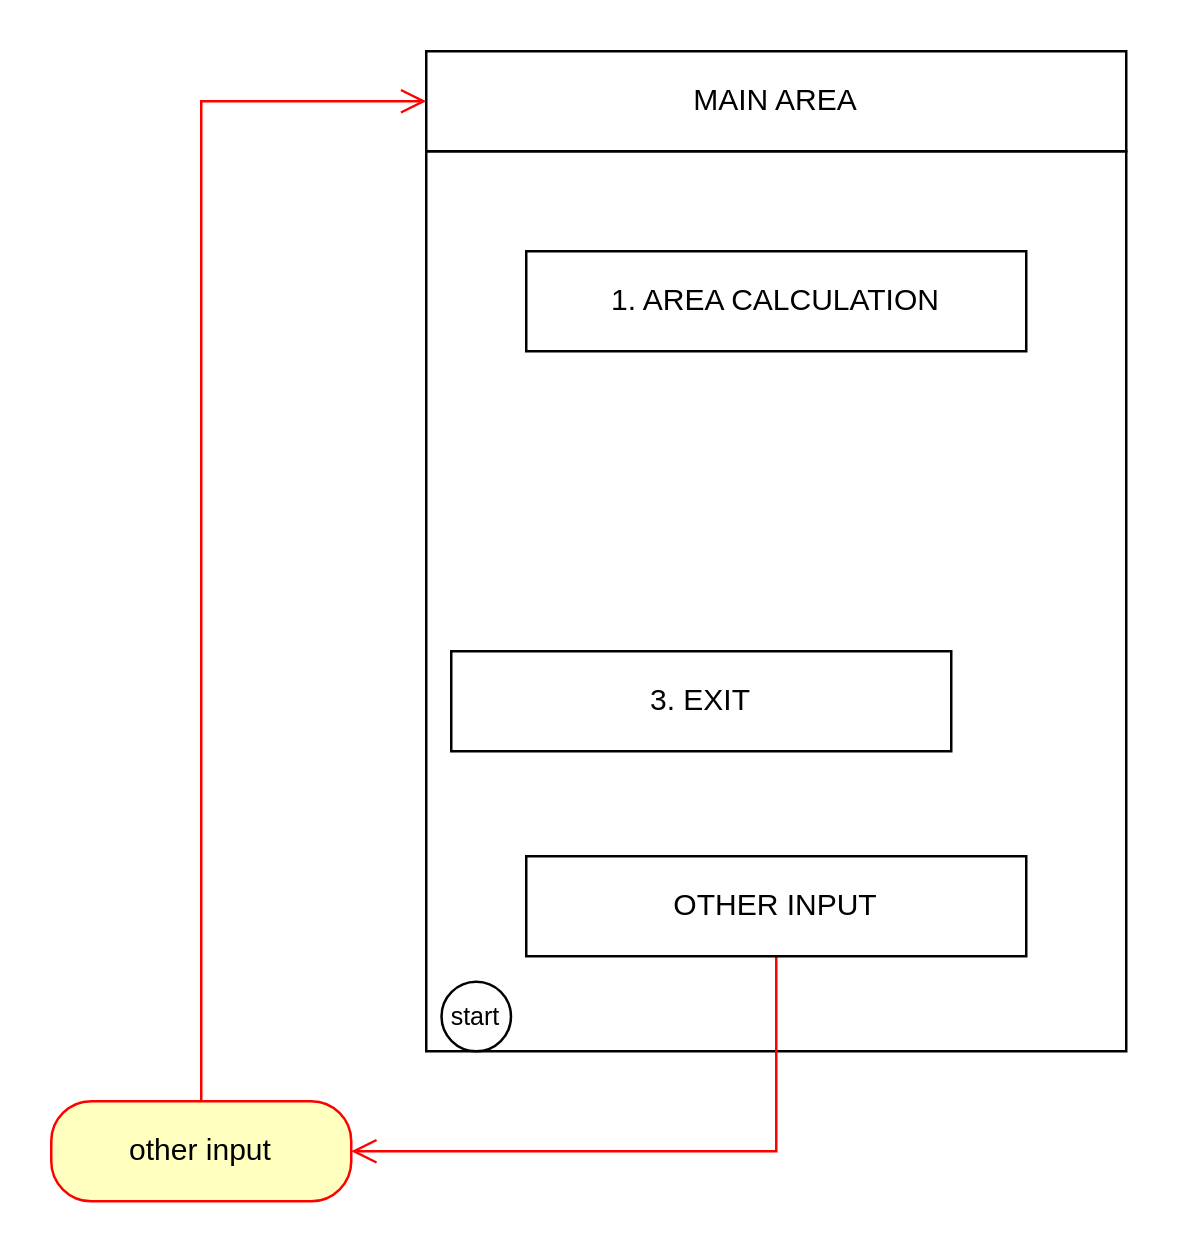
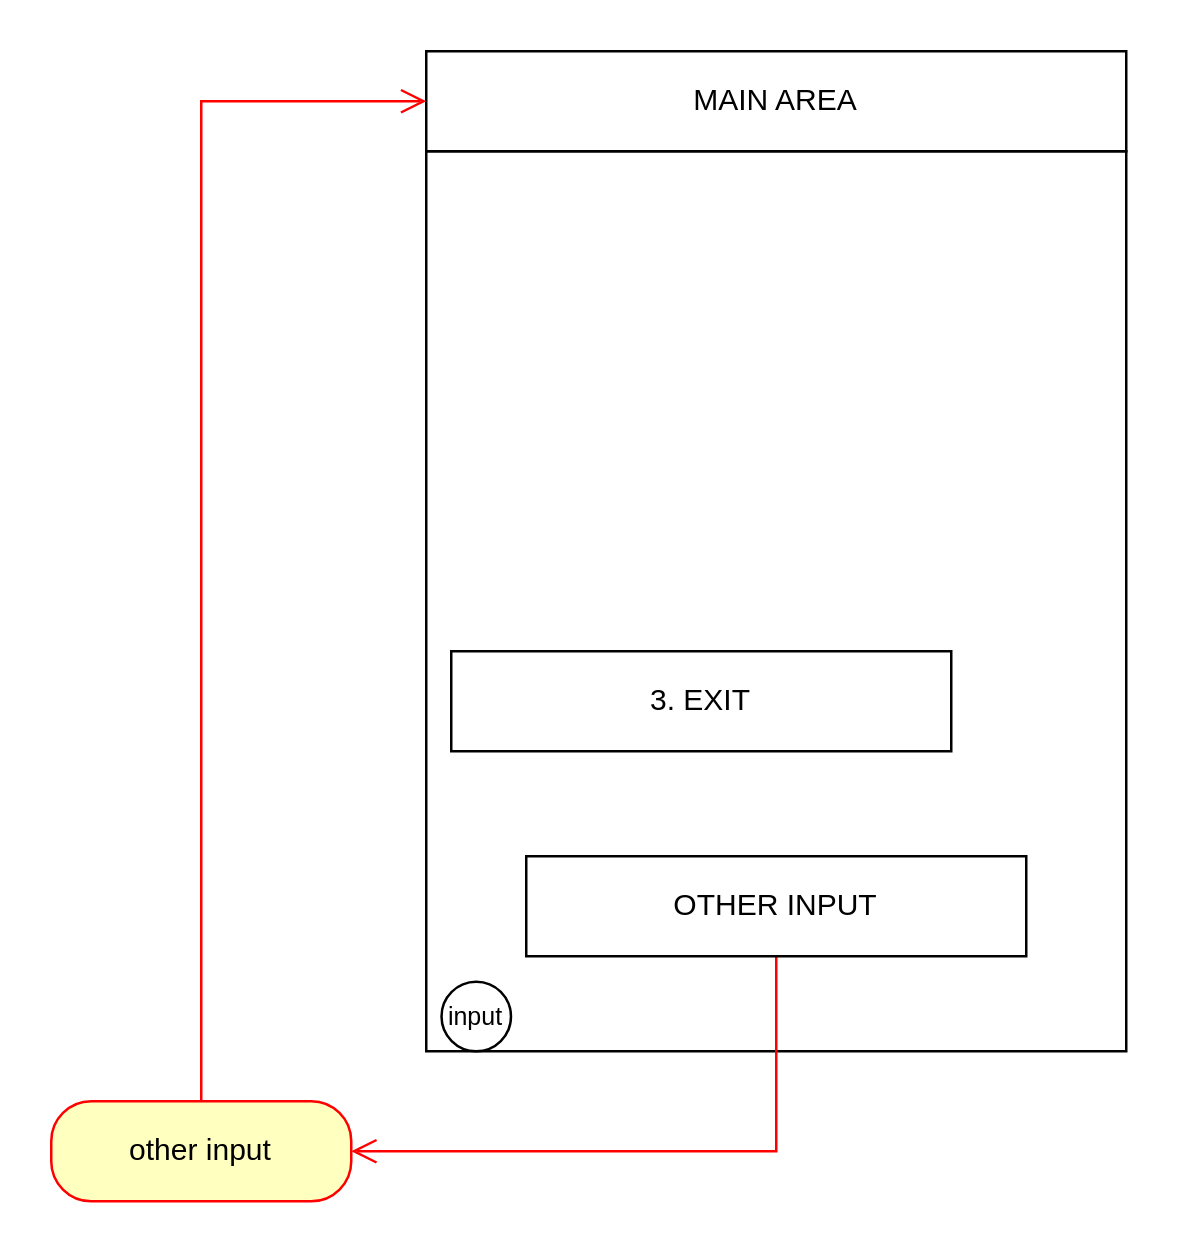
  <mxCell id="0" />
  <mxCell id="1" parent="0" />
  <mxCell id="2" value="" style="rounded=0;whiteSpace=wrap;html=1;" vertex="1" parent="1"><mxGeometry x="170" y="60" width="280" height="360" as="geometry" /></mxCell>
  <mxCell id="3" value="MAIN AREA" style="html=1;whiteSpace=wrap;" vertex="1" parent="1"><mxGeometry x="170" y="20" width="280" height="40" as="geometry" /></mxCell>
- <mxCell id="4" value="1. AREA CALCULATION" style="html=1;whiteSpace=wrap;" vertex="1" parent="1"><mxGeometry x="210" y="100" width="200" height="40" as="geometry" /></mxCell>
  <mxCell id="5" value="3. EXIT" style="html=1;whiteSpace=wrap;" vertex="1" parent="1"><mxGeometry x="180" y="260" width="200" height="40" as="geometry" /></mxCell>
  <mxCell id="6" value="" style="group" vertex="1" connectable="0" parent="1"><mxGeometry x="170" y="392.22" width="40" height="27.778" as="geometry" /></mxCell>
  <mxCell id="7" value="" style="ellipse;whiteSpace=wrap;html=1;aspect=fixed;container=0;" vertex="1" parent="6"><mxGeometry x="6.113" width="27.778" height="27.778" as="geometry" /></mxCell>
- <mxCell id="8" value="&lt;font style=&quot;font-size: 10px;&quot;&gt;start&lt;/font&gt;" style="text;html=1;align=center;verticalAlign=middle;whiteSpace=wrap;rounded=0;container=0;" vertex="1" parent="6"><mxGeometry y="1.884" width="40" height="24" as="geometry" /></mxCell>
+ <mxCell id="8" value="&lt;font style=&quot;font-size: 10px;&quot;&gt;input&lt;/font&gt;" style="text;html=1;align=center;verticalAlign=middle;whiteSpace=wrap;rounded=0;container=0;" vertex="1" parent="6"><mxGeometry y="1.884" width="40" height="24" as="geometry" /></mxCell>
  <mxCell id="9" value="other input" style="rounded=1;whiteSpace=wrap;html=1;arcSize=40;fontColor=#000000;fillColor=#ffffc0;strokeColor=#ff0000;" vertex="1" parent="1"><mxGeometry x="20" y="440" width="120" height="40" as="geometry" /></mxCell>
  <mxCell id="10" value="" style="edgeStyle=orthogonalEdgeStyle;html=1;verticalAlign=bottom;endArrow=open;endSize=8;strokeColor=#ff0000;rounded=0;" edge="1" source="9" parent="1" target="3"><mxGeometry relative="1" as="geometry"><mxPoint x="78.235" y="50" as="targetPoint" /><Array as="points"><mxPoint x="80" y="40" /></Array></mxGeometry></mxCell>
  <mxCell id="11" value="" style="edgeStyle=orthogonalEdgeStyle;html=1;verticalAlign=bottom;endArrow=open;endSize=8;strokeColor=#ff0000;rounded=0;entryX=1;entryY=0.5;entryDx=0;entryDy=0;" edge="1" source="12" parent="1" target="9"><mxGeometry relative="1" as="geometry"><mxPoint x="280" y="420" as="targetPoint" /><mxPoint x="370" y="470" as="sourcePoint" /><Array as="points"><mxPoint x="310" y="460" /></Array></mxGeometry></mxCell>
  <mxCell id="12" value="OTHER INPUT" style="html=1;whiteSpace=wrap;" vertex="1" parent="1"><mxGeometry x="210" y="342" width="200" height="40" as="geometry" /></mxCell>
